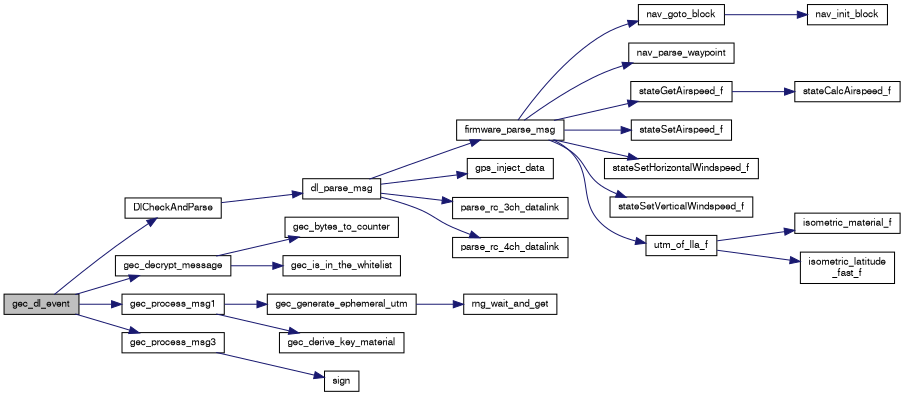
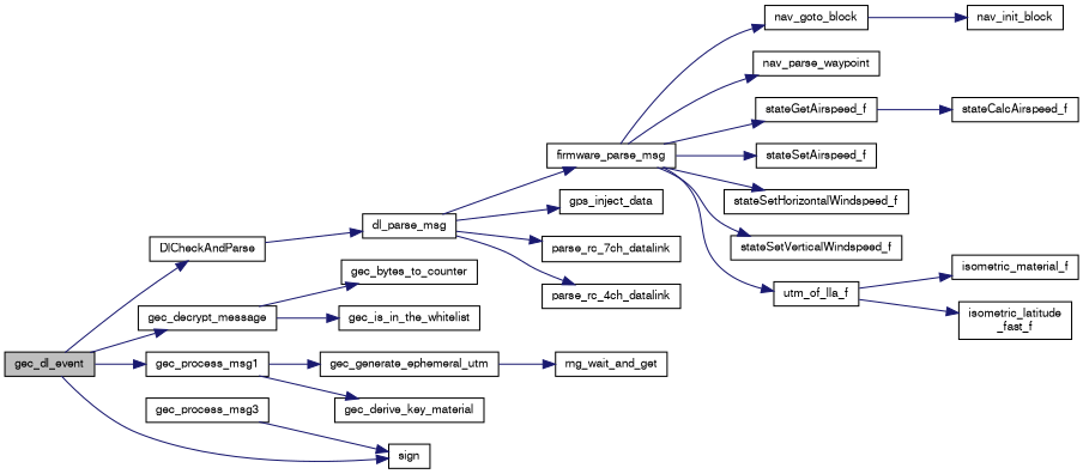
  digraph {
    rankdir=LR
    node [color=black fillcolor=white fontname=FreeSans fontsize=10 shape=record style=filled]
    edge [color=midnightblue fontname=FreeSans fontsize=10 labelfontname=FreeSans labelfontsize=10 style=solid]
    n1 [fillcolor=grey75 fontcolor=black height=0.2 label=gec_dl_event width=0.4]
    n2 [height=0.2 label=DlCheckAndParse width=0.4]
    n3 [height=0.2 label=gec_decrypt_message width=0.4]
    n4 [height=0.2 label=gec_process_msg1 width=0.4]
    n5 [height=0.2 label=gec_process_msg3 width=0.4]
    n6 [height=0.2 label=dl_parse_msg width=0.4]
    n7 [height=0.2 label=gec_bytes_to_counter width=0.4]
    n8 [height=0.2 label=gec_is_in_the_whitelist width=0.4]
    n9 [height=0.2 label=gec_generate_ephemeral_utm width=0.4]
    n10 [height=0.2 label=gec_derive_key_material width=0.4]
    n11 [height=0.2 label=sign width=0.4]
    n12 [height=0.2 label=firmware_parse_msg width=0.4]
    n13 [height=0.2 label=gps_inject_data width=0.4]
-   n14 [height=0.2 label=parse_rc_3ch_datalink width=0.4]
+   n14 [height=0.2 label=parse_rc_7ch_datalink width=0.4]
    n15 [height=0.2 label=parse_rc_4ch_datalink width=0.4]
    n16 [height=0.2 label=nav_goto_block width=0.4]
    n17 [height=0.2 label=nav_parse_waypoint width=0.4]
    n18 [height=0.2 label=stateGetAirspeed_f width=0.4]
    n19 [height=0.2 label=stateSetAirspeed_f width=0.4]
    n20 [height=0.2 label=stateSetHorizontalWindspeed_f width=0.4]
    n21 [height=0.2 label=stateSetVerticalWindspeed_f width=0.4]
    n22 [height=0.2 label=utm_of_lla_f width=0.4]
    n23 [height=0.2 label=nav_init_block width=0.4]
    n24 [height=0.2 label=stateCalcAirspeed_f width=0.4]
    n25 [height=0.2 label=isometric_material_f width=0.4]
    n26 [height=0.2 label="isometric_latitude\l_fast_f" width=0.4]
    n27 [height=0.2 label=rng_wait_and_get width=0.4]
    n1 -> n2
    n1 -> n3
    n1 -> n4
-   n1 -> n5
+   n1 -> n11
    n2 -> n6
    n3 -> n7
    n3 -> n8
    n4 -> n9
    n4 -> n10
    n5 -> n11
    n6 -> n12
    n6 -> n13
    n6 -> n14
    n6 -> n15
    n9 -> n27
    n12 -> n16
    n12 -> n17
    n12 -> n18
    n12 -> n19
    n12 -> n20
    n12 -> n21
    n12 -> n22
    n16 -> n23
    n18 -> n24
    n22 -> n25
    n22 -> n26
  }
